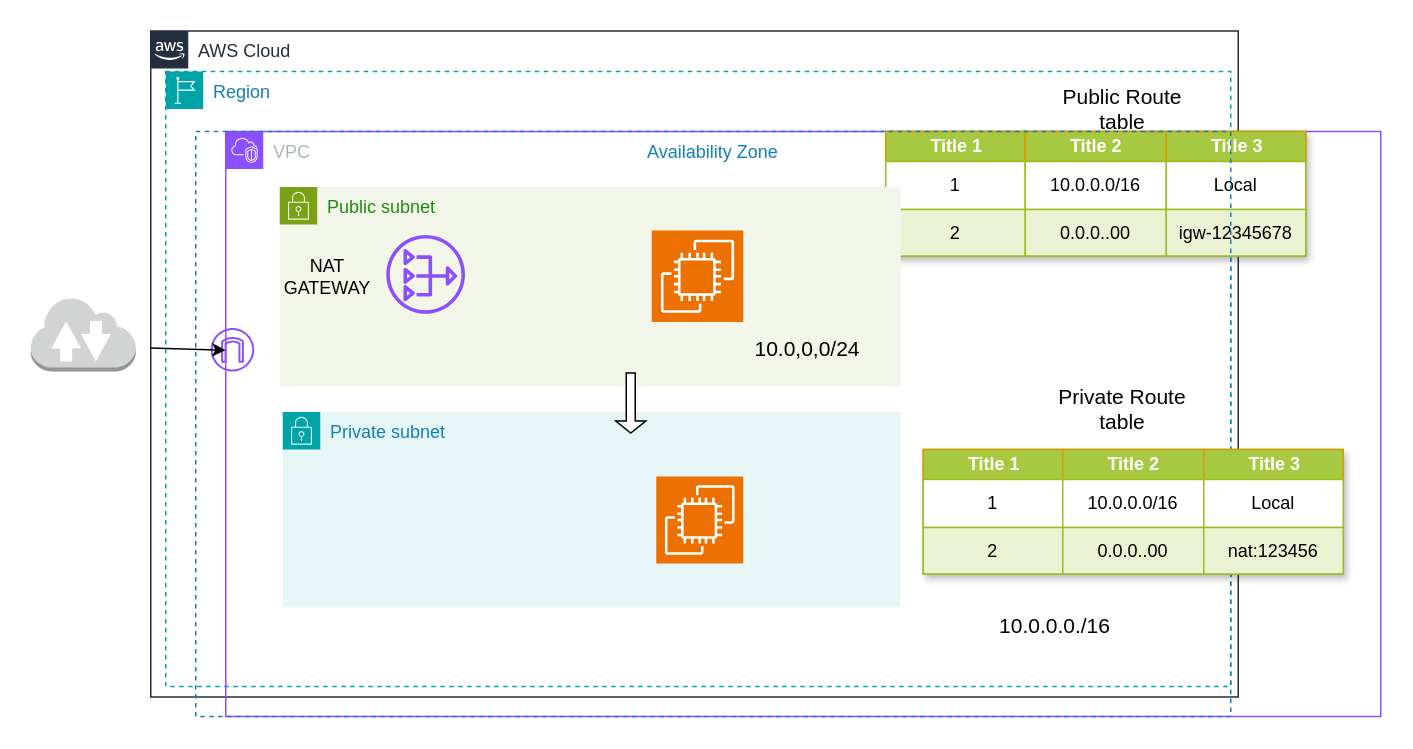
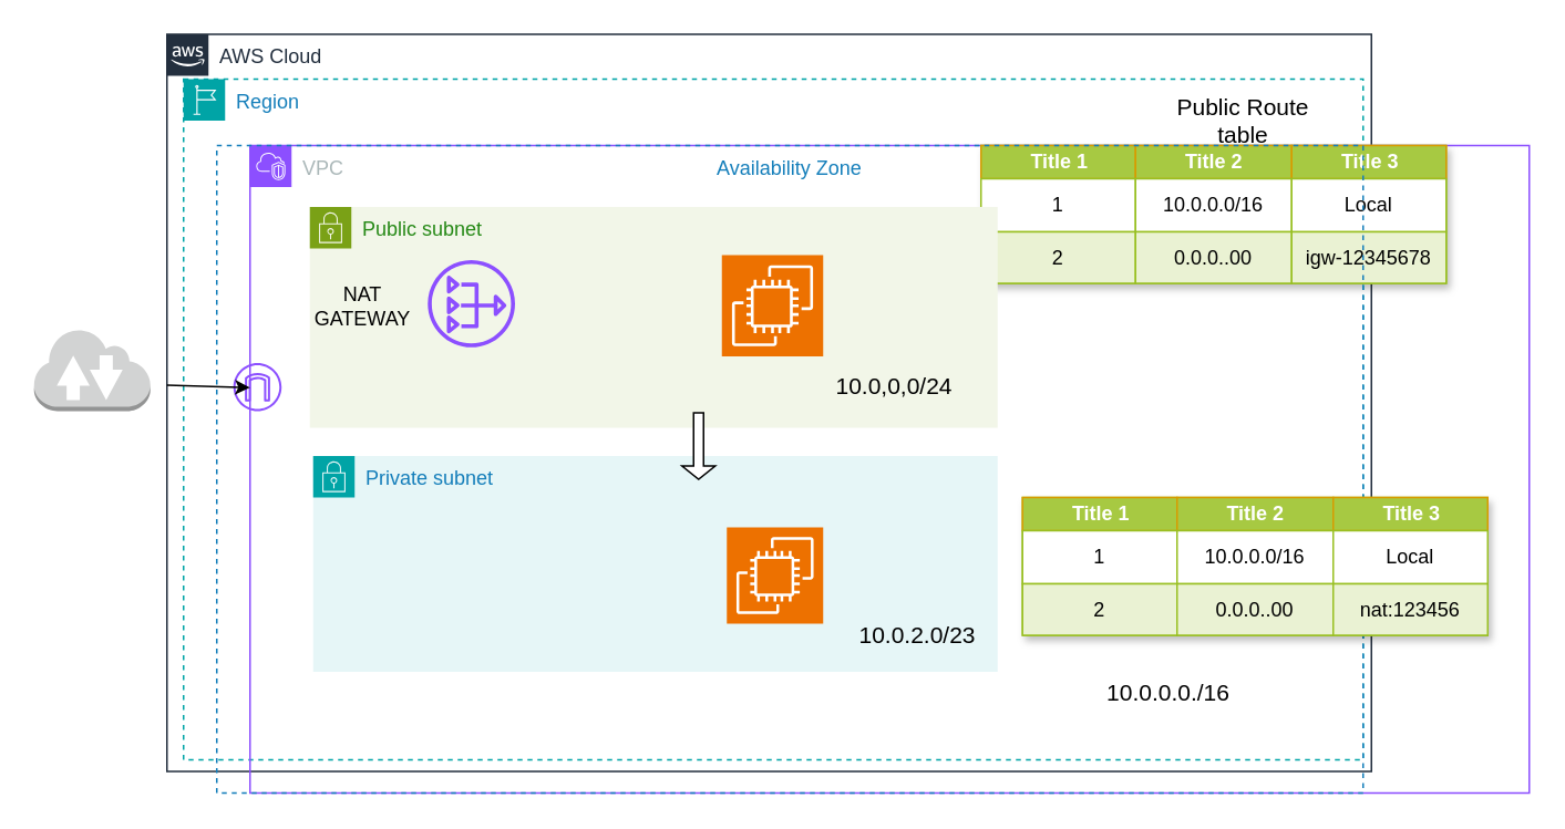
  <mxCell id="0" />
  <mxCell id="1" parent="0" />
  <mxCell id="2" value="AWS Cloud" style="points=[[0,0],[0.25,0],[0.5,0],[0.75,0],[1,0],[1,0.25],[1,0.5],[1,0.75],[1,1],[0.75,1],[0.5,1],[0.25,1],[0,1],[0,0.75],[0,0.5],[0,0.25]];outlineConnect=0;gradientColor=none;html=1;whiteSpace=wrap;fontSize=12;fontStyle=0;container=1;pointerEvents=0;collapsible=0;recursiveResize=0;shape=mxgraph.aws4.group;grIcon=mxgraph.aws4.group_aws_cloud_alt;strokeColor=#232F3E;fillColor=none;verticalAlign=top;align=left;spacingLeft=30;fontColor=#232F3E;dashed=0;movable=1;resizable=1;rotatable=1;deletable=1;editable=1;locked=0;connectable=1;" vertex="1" parent="1"><mxGeometry x="100" y="20.06" width="725" height="443.88" as="geometry" /></mxCell>
  <mxCell id="3" value="Region" style="points=[[0,0],[0.25,0],[0.5,0],[0.75,0],[1,0],[1,0.25],[1,0.5],[1,0.75],[1,1],[0.75,1],[0.5,1],[0.25,1],[0,1],[0,0.75],[0,0.5],[0,0.25]];outlineConnect=0;gradientColor=none;html=1;whiteSpace=wrap;fontSize=12;fontStyle=0;container=1;pointerEvents=0;collapsible=0;recursiveResize=0;shape=mxgraph.aws4.group;grIcon=mxgraph.aws4.group_region;strokeColor=#00A4A6;fillColor=none;verticalAlign=top;align=left;spacingLeft=30;fontColor=#147EBA;dashed=1;movable=1;resizable=1;rotatable=1;deletable=1;editable=1;locked=0;connectable=1;" vertex="1" parent="1"><mxGeometry x="110" y="47" width="710" height="410" as="geometry" /></mxCell>
  <mxCell id="4" value="&lt;font style=&quot;font-size: 14px;&quot;&gt;Public Route table&lt;/font&gt;" style="text;html=1;strokeColor=none;fillColor=none;align=center;verticalAlign=middle;whiteSpace=wrap;rounded=0;" vertex="1" parent="3"><mxGeometry x="590" y="10" width="96" height="30" as="geometry" /></mxCell>
  <mxCell id="5" value="VPC" style="points=[[0,0],[0.25,0],[0.5,0],[0.75,0],[1,0],[1,0.25],[1,0.5],[1,0.75],[1,1],[0.75,1],[0.5,1],[0.25,1],[0,1],[0,0.75],[0,0.5],[0,0.25]];outlineConnect=0;gradientColor=none;html=1;whiteSpace=wrap;fontSize=12;fontStyle=0;container=1;pointerEvents=0;collapsible=0;recursiveResize=0;shape=mxgraph.aws4.group;grIcon=mxgraph.aws4.group_vpc2;strokeColor=#8C4FFF;fillColor=none;verticalAlign=top;align=left;spacingLeft=30;fontColor=#AAB7B8;dashed=0;movable=1;resizable=1;rotatable=1;deletable=1;editable=1;locked=0;connectable=1;" vertex="1" parent="1"><mxGeometry x="150" y="87" width="770" height="390" as="geometry" /></mxCell>
  <mxCell id="6" value="" style="sketch=0;outlineConnect=0;fontColor=#232F3E;gradientColor=none;fillColor=#8C4FFF;strokeColor=none;dashed=0;verticalLabelPosition=bottom;verticalAlign=top;align=center;html=1;fontSize=12;fontStyle=0;aspect=fixed;pointerEvents=1;shape=mxgraph.aws4.internet_gateway;movable=1;resizable=1;rotatable=1;deletable=1;editable=1;locked=0;connectable=1;" vertex="1" parent="5"><mxGeometry x="-10" y="131" width="29" height="29" as="geometry" /></mxCell>
  <mxCell id="7" value="Assets" style="childLayout=tableLayout;recursiveResize=0;strokeColor=#98bf21;fillColor=#A7C942;shadow=1;" vertex="1" parent="5"><mxGeometry x="440" width="280" height="83" as="geometry" /></mxCell>
  <mxCell id="8" style="shape=tableRow;horizontal=0;startSize=0;swimlaneHead=0;swimlaneBody=0;top=0;left=0;bottom=0;right=0;dropTarget=0;collapsible=0;recursiveResize=0;expand=0;fontStyle=0;strokeColor=#d79b00;fillColor=#ffe6cc;" vertex="1" parent="7"><mxGeometry width="280" height="20" as="geometry" /></mxCell>
  <mxCell id="9" value="Title 1" style="connectable=0;recursiveResize=0;strokeColor=inherit;fillColor=#A7C942;align=center;fontStyle=1;fontColor=#FFFFFF;html=1;" vertex="1" parent="8"><mxGeometry width="93" height="20" as="geometry"><mxRectangle width="93" height="20" as="alternateBounds" /></mxGeometry></mxCell>
  <mxCell id="10" value="Title 2" style="connectable=0;recursiveResize=0;strokeColor=inherit;fillColor=#A7C942;align=center;fontStyle=1;fontColor=#FFFFFF;html=1;" vertex="1" parent="8"><mxGeometry x="93" width="94" height="20" as="geometry"><mxRectangle width="94" height="20" as="alternateBounds" /></mxGeometry></mxCell>
  <mxCell id="11" value="Title 3" style="connectable=0;recursiveResize=0;strokeColor=inherit;fillColor=#A7C942;align=center;fontStyle=1;fontColor=#FFFFFF;html=1;" vertex="1" parent="8"><mxGeometry x="187" width="93" height="20" as="geometry"><mxRectangle width="93" height="20" as="alternateBounds" /></mxGeometry></mxCell>
  <mxCell id="12" value="" style="shape=tableRow;horizontal=0;startSize=0;swimlaneHead=0;swimlaneBody=0;top=0;left=0;bottom=0;right=0;dropTarget=0;collapsible=0;recursiveResize=0;expand=0;fontStyle=0;strokeColor=inherit;fillColor=#ffffff;" vertex="1" parent="7"><mxGeometry y="20" width="280" height="32" as="geometry" /></mxCell>
  <mxCell id="13" value="1" style="connectable=0;recursiveResize=0;strokeColor=inherit;fillColor=inherit;align=center;whiteSpace=wrap;html=1;" vertex="1" parent="12"><mxGeometry width="93" height="32" as="geometry"><mxRectangle width="93" height="32" as="alternateBounds" /></mxGeometry></mxCell>
  <mxCell id="14" value="10.0.0.0/16" style="connectable=0;recursiveResize=0;strokeColor=inherit;fillColor=inherit;align=center;whiteSpace=wrap;html=1;" vertex="1" parent="12"><mxGeometry x="93" width="94" height="32" as="geometry"><mxRectangle width="94" height="32" as="alternateBounds" /></mxGeometry></mxCell>
  <mxCell id="15" value="Local" style="connectable=0;recursiveResize=0;strokeColor=inherit;fillColor=inherit;align=center;whiteSpace=wrap;html=1;" vertex="1" parent="12"><mxGeometry x="187" width="93" height="32" as="geometry"><mxRectangle width="93" height="32" as="alternateBounds" /></mxGeometry></mxCell>
  <mxCell id="16" value="" style="shape=tableRow;horizontal=0;startSize=0;swimlaneHead=0;swimlaneBody=0;top=0;left=0;bottom=0;right=0;dropTarget=0;collapsible=0;recursiveResize=0;expand=0;fontStyle=1;strokeColor=inherit;fillColor=#EAF2D3;" vertex="1" parent="7"><mxGeometry y="52" width="280" height="31" as="geometry" /></mxCell>
  <mxCell id="17" value="2" style="connectable=0;recursiveResize=0;strokeColor=inherit;fillColor=inherit;whiteSpace=wrap;html=1;" vertex="1" parent="16"><mxGeometry width="93" height="31" as="geometry"><mxRectangle width="93" height="31" as="alternateBounds" /></mxGeometry></mxCell>
  <mxCell id="18" value="0.0.0..00" style="connectable=0;recursiveResize=0;strokeColor=inherit;fillColor=inherit;whiteSpace=wrap;html=1;" vertex="1" parent="16"><mxGeometry x="93" width="94" height="31" as="geometry"><mxRectangle width="94" height="31" as="alternateBounds" /></mxGeometry></mxCell>
  <mxCell id="19" value="igw-12345678" style="connectable=0;recursiveResize=0;strokeColor=inherit;fillColor=inherit;whiteSpace=wrap;html=1;" vertex="1" parent="16"><mxGeometry x="187" width="93" height="31" as="geometry"><mxRectangle width="93" height="31" as="alternateBounds" /></mxGeometry></mxCell>
  <mxCell id="20" value="Availability Zone" style="fillColor=none;strokeColor=#147EBA;dashed=1;verticalAlign=top;fontStyle=0;fontColor=#147EBA;whiteSpace=wrap;html=1;movable=1;resizable=1;rotatable=1;deletable=1;editable=1;locked=0;connectable=1;" vertex="1" parent="5"><mxGeometry x="-20" width="690" height="390" as="geometry" /></mxCell>
  <mxCell id="21" value="Assets" style="childLayout=tableLayout;recursiveResize=0;strokeColor=#98bf21;fillColor=#A7C942;shadow=1;" vertex="1" parent="5"><mxGeometry x="465" y="212" width="280" height="83" as="geometry" /></mxCell>
  <mxCell id="22" style="shape=tableRow;horizontal=0;startSize=0;swimlaneHead=0;swimlaneBody=0;top=0;left=0;bottom=0;right=0;dropTarget=0;collapsible=0;recursiveResize=0;expand=0;fontStyle=0;strokeColor=#d79b00;fillColor=#ffe6cc;" vertex="1" parent="21"><mxGeometry width="280" height="20" as="geometry" /></mxCell>
  <mxCell id="23" value="Title 1" style="connectable=0;recursiveResize=0;strokeColor=inherit;fillColor=#A7C942;align=center;fontStyle=1;fontColor=#FFFFFF;html=1;" vertex="1" parent="22"><mxGeometry width="93" height="20" as="geometry"><mxRectangle width="93" height="20" as="alternateBounds" /></mxGeometry></mxCell>
  <mxCell id="24" value="Title 2" style="connectable=0;recursiveResize=0;strokeColor=inherit;fillColor=#A7C942;align=center;fontStyle=1;fontColor=#FFFFFF;html=1;" vertex="1" parent="22"><mxGeometry x="93" width="94" height="20" as="geometry"><mxRectangle width="94" height="20" as="alternateBounds" /></mxGeometry></mxCell>
  <mxCell id="25" value="Title 3" style="connectable=0;recursiveResize=0;strokeColor=inherit;fillColor=#A7C942;align=center;fontStyle=1;fontColor=#FFFFFF;html=1;" vertex="1" parent="22"><mxGeometry x="187" width="93" height="20" as="geometry"><mxRectangle width="93" height="20" as="alternateBounds" /></mxGeometry></mxCell>
  <mxCell id="26" value="" style="shape=tableRow;horizontal=0;startSize=0;swimlaneHead=0;swimlaneBody=0;top=0;left=0;bottom=0;right=0;dropTarget=0;collapsible=0;recursiveResize=0;expand=0;fontStyle=0;strokeColor=inherit;fillColor=#ffffff;" vertex="1" parent="21"><mxGeometry y="20" width="280" height="32" as="geometry" /></mxCell>
  <mxCell id="27" value="1" style="connectable=0;recursiveResize=0;strokeColor=inherit;fillColor=inherit;align=center;whiteSpace=wrap;html=1;" vertex="1" parent="26"><mxGeometry width="93" height="32" as="geometry"><mxRectangle width="93" height="32" as="alternateBounds" /></mxGeometry></mxCell>
  <mxCell id="28" value="10.0.0.0/16" style="connectable=0;recursiveResize=0;strokeColor=inherit;fillColor=inherit;align=center;whiteSpace=wrap;html=1;" vertex="1" parent="26"><mxGeometry x="93" width="94" height="32" as="geometry"><mxRectangle width="94" height="32" as="alternateBounds" /></mxGeometry></mxCell>
  <mxCell id="29" value="Local" style="connectable=0;recursiveResize=0;strokeColor=inherit;fillColor=inherit;align=center;whiteSpace=wrap;html=1;" vertex="1" parent="26"><mxGeometry x="187" width="93" height="32" as="geometry"><mxRectangle width="93" height="32" as="alternateBounds" /></mxGeometry></mxCell>
  <mxCell id="30" value="" style="shape=tableRow;horizontal=0;startSize=0;swimlaneHead=0;swimlaneBody=0;top=0;left=0;bottom=0;right=0;dropTarget=0;collapsible=0;recursiveResize=0;expand=0;fontStyle=1;strokeColor=inherit;fillColor=#EAF2D3;" vertex="1" parent="21"><mxGeometry y="52" width="280" height="31" as="geometry" /></mxCell>
  <mxCell id="31" value="2" style="connectable=0;recursiveResize=0;strokeColor=inherit;fillColor=inherit;whiteSpace=wrap;html=1;" vertex="1" parent="30"><mxGeometry width="93" height="31" as="geometry"><mxRectangle width="93" height="31" as="alternateBounds" /></mxGeometry></mxCell>
  <mxCell id="32" value="0.0.0..00" style="connectable=0;recursiveResize=0;strokeColor=inherit;fillColor=inherit;whiteSpace=wrap;html=1;" vertex="1" parent="30"><mxGeometry x="93" width="94" height="31" as="geometry"><mxRectangle width="94" height="31" as="alternateBounds" /></mxGeometry></mxCell>
  <mxCell id="33" value="nat:123456" style="connectable=0;recursiveResize=0;strokeColor=inherit;fillColor=inherit;whiteSpace=wrap;html=1;" vertex="1" parent="30"><mxGeometry x="187" width="93" height="31" as="geometry"><mxRectangle width="93" height="31" as="alternateBounds" /></mxGeometry></mxCell>
- <mxCell id="34" value="&lt;font style=&quot;font-size: 14px;&quot;&gt;Private Route table&lt;/font&gt;" style="text;html=1;strokeColor=none;fillColor=none;align=center;verticalAlign=middle;whiteSpace=wrap;rounded=0;" vertex="1" parent="5"><mxGeometry x="550" y="170" width="96" height="30" as="geometry" /></mxCell>
  <mxCell id="35" value="Public subnet" style="points=[[0,0],[0.25,0],[0.5,0],[0.75,0],[1,0],[1,0.25],[1,0.5],[1,0.75],[1,1],[0.75,1],[0.5,1],[0.25,1],[0,1],[0,0.75],[0,0.5],[0,0.25]];outlineConnect=0;gradientColor=none;html=1;whiteSpace=wrap;fontSize=12;fontStyle=0;container=1;pointerEvents=0;collapsible=0;recursiveResize=0;shape=mxgraph.aws4.group;grIcon=mxgraph.aws4.group_security_group;grStroke=0;strokeColor=#7AA116;fillColor=#F2F6E8;verticalAlign=top;align=left;spacingLeft=30;fontColor=#248814;dashed=0;movable=1;resizable=1;rotatable=1;deletable=1;editable=1;locked=0;connectable=1;" vertex="1" parent="1"><mxGeometry x="186" y="124" width="414" height="133" as="geometry" /></mxCell>
  <mxCell id="36" value="" style="sketch=0;points=[[0,0,0],[0.25,0,0],[0.5,0,0],[0.75,0,0],[1,0,0],[0,1,0],[0.25,1,0],[0.5,1,0],[0.75,1,0],[1,1,0],[0,0.25,0],[0,0.5,0],[0,0.75,0],[1,0.25,0],[1,0.5,0],[1,0.75,0]];outlineConnect=0;fontColor=#232F3E;fillColor=#ED7100;strokeColor=#ffffff;dashed=0;verticalLabelPosition=bottom;verticalAlign=top;align=center;html=1;fontSize=12;fontStyle=0;aspect=fixed;shape=mxgraph.aws4.resourceIcon;resIcon=mxgraph.aws4.ec2;movable=1;resizable=1;rotatable=1;deletable=1;editable=1;locked=0;connectable=1;" vertex="1" parent="35"><mxGeometry x="248" y="29" width="61" height="61" as="geometry" /></mxCell>
  <mxCell id="37" value="" style="sketch=0;outlineConnect=0;fontColor=#232F3E;gradientColor=none;fillColor=#8C4FFF;strokeColor=none;dashed=0;verticalLabelPosition=bottom;verticalAlign=top;align=center;html=1;fontSize=12;fontStyle=0;aspect=fixed;pointerEvents=1;shape=mxgraph.aws4.nat_gateway;movable=1;resizable=1;rotatable=1;deletable=1;editable=1;locked=0;connectable=1;" vertex="1" parent="35"><mxGeometry x="71" y="32" width="52.5" height="52.5" as="geometry" /></mxCell>
  <mxCell id="38" value="NAT GATEWAY" style="text;html=1;strokeColor=none;fillColor=none;align=center;verticalAlign=middle;whiteSpace=wrap;rounded=0;movable=1;resizable=1;rotatable=1;deletable=1;editable=1;locked=0;connectable=1;" vertex="1" parent="35"><mxGeometry x="2.25" y="45" width="60" height="30" as="geometry" /></mxCell>
  <mxCell id="39" value="&lt;font style=&quot;font-size: 14px;&quot;&gt;10.0,0,0/24&lt;/font&gt;" style="text;html=1;strokeColor=none;fillColor=none;align=center;verticalAlign=middle;whiteSpace=wrap;rounded=0;" vertex="1" parent="35"><mxGeometry x="304" y="93" width="96" height="30" as="geometry" /></mxCell>
  <mxCell id="40" value="Private subnet" style="points=[[0,0],[0.25,0],[0.5,0],[0.75,0],[1,0],[1,0.25],[1,0.5],[1,0.75],[1,1],[0.75,1],[0.5,1],[0.25,1],[0,1],[0,0.75],[0,0.5],[0,0.25]];outlineConnect=0;gradientColor=none;html=1;whiteSpace=wrap;fontSize=12;fontStyle=0;container=1;pointerEvents=0;collapsible=0;recursiveResize=0;shape=mxgraph.aws4.group;grIcon=mxgraph.aws4.group_security_group;grStroke=0;strokeColor=#00A4A6;fillColor=#E6F6F7;verticalAlign=top;align=left;spacingLeft=30;fontColor=#147EBA;dashed=0;movable=1;resizable=1;rotatable=1;deletable=1;editable=1;locked=0;connectable=1;" vertex="1" parent="1"><mxGeometry x="188" y="274" width="412" height="130" as="geometry" /></mxCell>
+ <mxCell id="41" value="&lt;font style=&quot;font-size: 14px;&quot;&gt;10.0.2.0/23&lt;/font&gt;" style="text;html=1;strokeColor=none;fillColor=none;align=center;verticalAlign=middle;whiteSpace=wrap;rounded=0;" vertex="1" parent="40"><mxGeometry x="316" y="93" width="96" height="30" as="geometry" /></mxCell>
  <mxCell id="42" value="" style="sketch=0;points=[[0,0,0],[0.25,0,0],[0.5,0,0],[0.75,0,0],[1,0,0],[0,1,0],[0.25,1,0],[0.5,1,0],[0.75,1,0],[1,1,0],[0,0.25,0],[0,0.5,0],[0,0.75,0],[1,0.25,0],[1,0.5,0],[1,0.75,0]];outlineConnect=0;fontColor=#232F3E;fillColor=#ED7100;strokeColor=#ffffff;dashed=0;verticalLabelPosition=bottom;verticalAlign=top;align=center;html=1;fontSize=12;fontStyle=0;aspect=fixed;shape=mxgraph.aws4.resourceIcon;resIcon=mxgraph.aws4.ec2;movable=1;resizable=1;rotatable=1;deletable=1;editable=1;locked=0;connectable=1;" vertex="1" parent="1"><mxGeometry x="437" y="317" width="58" height="58" as="geometry" /></mxCell>
  <mxCell id="43" value="" style="shape=singleArrow;direction=south;whiteSpace=wrap;html=1;movable=1;resizable=1;rotatable=1;deletable=1;editable=1;locked=0;connectable=1;" vertex="1" parent="1"><mxGeometry x="410" y="248" width="20" height="40" as="geometry" /></mxCell>
  <mxCell id="44" value="" style="outlineConnect=0;dashed=0;verticalLabelPosition=bottom;verticalAlign=top;align=center;html=1;shape=mxgraph.aws3.internet_2;fillColor=#D2D3D3;gradientColor=none;" vertex="1" parent="1"><mxGeometry y="197" width="70" height="50" as="geometry" x="20" /></mxCell>
  <mxCell id="45" value="" style="endArrow=classic;html=1;rounded=0;" edge="1" parent="1" source="2"><mxGeometry width="50" height="50" relative="1" as="geometry"><mxPoint x="104.32" y="236.21" as="sourcePoint" /><mxPoint x="150" y="232.825" as="targetPoint" /></mxGeometry></mxCell>
  <mxCell id="46" value="&lt;font style=&quot;font-size: 14px;&quot;&gt;10.0.0.0./16&lt;/font&gt;" style="text;html=1;strokeColor=none;fillColor=none;align=center;verticalAlign=middle;whiteSpace=wrap;rounded=0;" vertex="1" parent="1"><mxGeometry x="655" y="402" width="96" height="30" as="geometry" /></mxCell>
